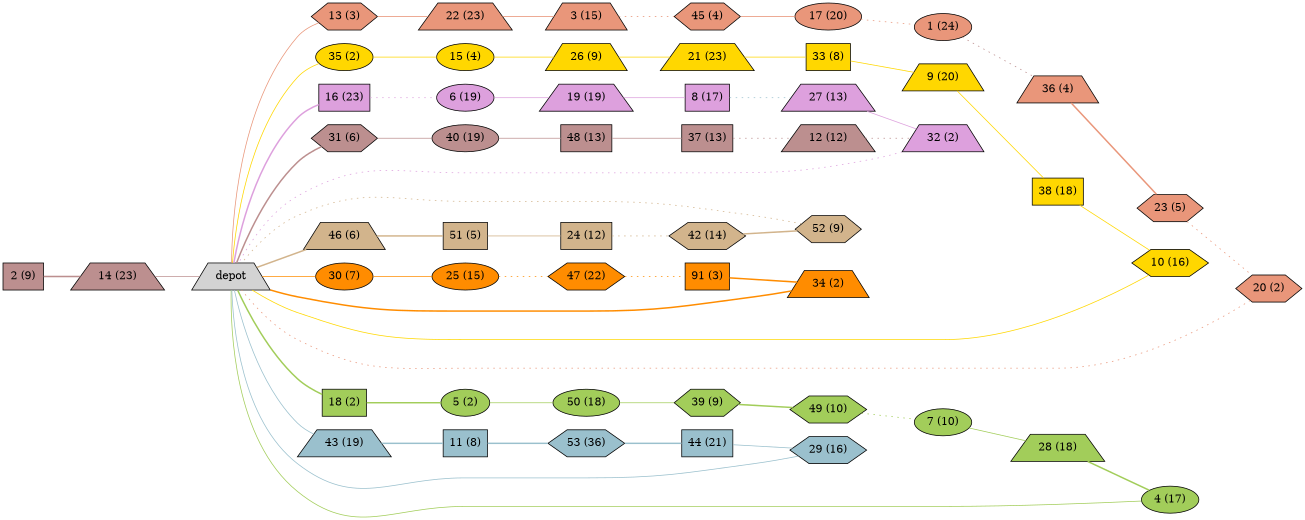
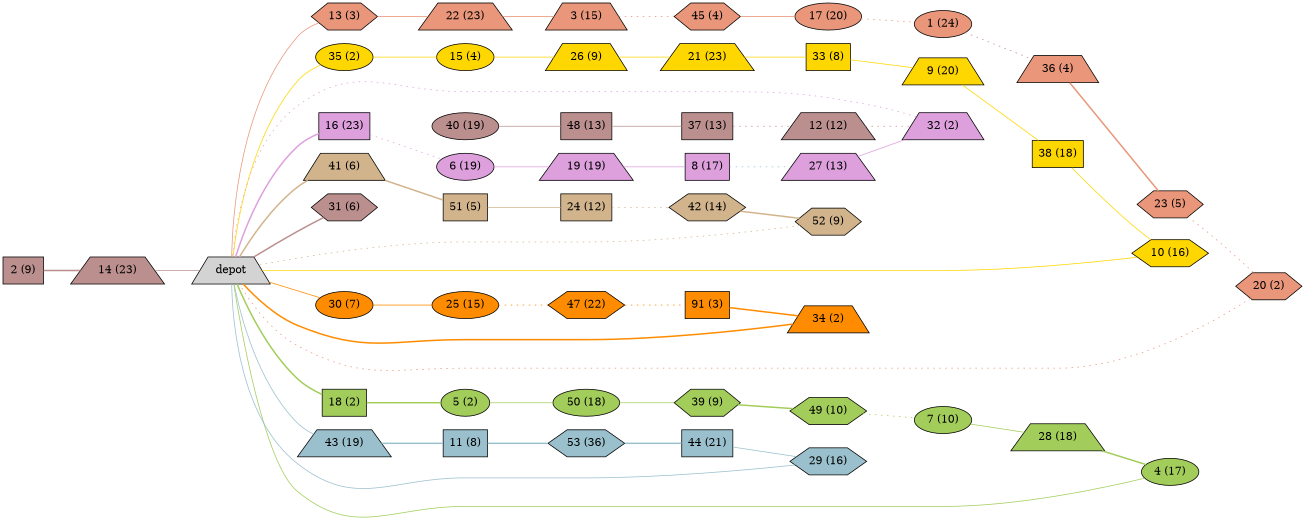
  graph {
    rankdir=LR
    node [shape=trapezium style=filled fillcolor=darksalmon]
    edge [color=darksalmon style=solid]
    n1 [label=depot fillcolor=""]
    n2 [label="13 (3)" shape=hexagon]
    n3 [fillcolor=gold label="35 (2)" shape=ellipse]
    n4 [fillcolor=plum label="16 (23)" shape=box]
-   n5 [fillcolor=tan label="46 (6)"]
+   n5 [fillcolor=tan label="41 (6)"]
    n6 [fillcolor=darkorange label="30 (7)" shape=ellipse]
    n7 [fillcolor=rosybrown label="31 (6)" shape=hexagon]
    n8 [fillcolor=darkolivegreen3 label="18 (2)" shape=box]
    n9 [fillcolor=lightblue3 label="43 (19)"]
    n10 [label="22 (23)"]
    n11 [fillcolor=gold label="15 (4)" shape=ellipse]
    n12 [fillcolor=plum label="6 (19)" shape=ellipse]
    n13 [fillcolor=tan label="51 (5)" shape=box]
    n14 [fillcolor=darkorange label="25 (15)" shape=ellipse]
    n15 [fillcolor=rosybrown label="40 (19)" shape=ellipse]
    n16 [fillcolor=darkolivegreen3 label="5 (2)" shape=ellipse]
    n17 [fillcolor=lightblue3 label="11 (8)" shape=box]
    n18 [label="3 (15)"]
    n19 [label="45 (4)" shape=hexagon]
    n20 [label="17 (20)" shape=ellipse]
    n21 [label="1 (24)" shape=ellipse]
    n22 [label="36 (4)"]
    n23 [label="23 (5)" shape=hexagon]
    n24 [label="20 (2)" shape=hexagon]
    n25 [fillcolor=gold label="26 (9)"]
    n26 [fillcolor=gold label="21 (23)"]
    n27 [fillcolor=gold label="33 (8)" shape=box]
    n28 [fillcolor=gold label="9 (20)"]
    n29 [fillcolor=gold label="38 (18)" shape=box]
    n30 [fillcolor=gold label="10 (16)" shape=hexagon]
    n31 [fillcolor=plum label="19 (19)"]
    n32 [fillcolor=plum label="8 (17)" shape=box]
    n33 [fillcolor=plum label="27 (13)"]
    n34 [fillcolor=plum label="32 (2)"]
    n35 [fillcolor=tan label="24 (12)" shape=box]
    n36 [fillcolor=tan label="42 (14)" shape=hexagon]
    n37 [fillcolor=tan label="52 (9)" shape=hexagon]
    n38 [fillcolor=darkorange label="47 (22)" shape=hexagon]
    n39 [fillcolor=darkorange label="91 (3)" shape=box]
    n40 [fillcolor=darkorange label="34 (2)"]
    n41 [fillcolor=rosybrown label="48 (13)" shape=box]
    n42 [fillcolor=rosybrown label="37 (13)" shape=box]
    n43 [fillcolor=rosybrown label="12 (12)"]
    n44 [fillcolor=rosybrown label="2 (9)" shape=box]
    n45 [fillcolor=rosybrown label="14 (23)"]
    n46 [fillcolor=darkolivegreen3 label="50 (18)" shape=ellipse]
    n47 [fillcolor=darkolivegreen3 label="39 (9)" shape=hexagon]
    n48 [fillcolor=darkolivegreen3 label="49 (10)" shape=hexagon]
    n49 [fillcolor=darkolivegreen3 label="7 (10)" shape=ellipse]
    n50 [fillcolor=darkolivegreen3 label="28 (18)"]
    n51 [fillcolor=darkolivegreen3 label="4 (17)" shape=ellipse]
    n52 [fillcolor=lightblue3 label="53 (36)" shape=hexagon]
    n53 [fillcolor=lightblue3 label="44 (21)" shape=box]
    n54 [fillcolor=lightblue3 label="29 (16)" shape=hexagon]
    n1 -- n2
    n1 -- n3 [color=gold style=""]
    n1 -- n4 [color=plum style=bold]
    n1 -- n5 [color=tan style=bold]
    n1 -- n6 [color=darkorange]
    n1 -- n7 [color=rosybrown style=bold]
    n1 -- n8 [color=darkolivegreen3 style=bold]
    n1 -- n9 [color=lightblue3]
    n2 -- n10
    n3 -- n11 [color=gold style=""]
    n4 -- n12 [color=plum style=dotted]
    n5 -- n13 [color=tan style=bold]
    n6 -- n14 [color=darkorange]
-   n7 -- n15 [color=rosybrown]
    n8 -- n16 [color=darkolivegreen3 style=bold]
    n9 -- n17 [color=lightblue3 style=bold]
    n10 -- n18
    n11 -- n25 [color=gold style=""]
    n12 -- n31 [color=plum]
    n13 -- n35 [color=tan]
    n14 -- n38 [color=darkorange style=dotted]
    n15 -- n41 [color=rosybrown]
    n16 -- n46 [color=darkolivegreen3]
    n17 -- n52 [color=lightblue3 style=bold]
    n18 -- n19 [style=dotted]
    n19 -- n20
    n20 -- n21 [style=dotted]
    n21 -- n22 [color=rosybrown style=dotted]
    n22 -- n23 [style=bold]
    n23 -- n24 [style=dotted]
    n24 -- n1 [style=dotted]
    n25 -- n26 [color=gold style=""]
    n26 -- n27 [color=gold style=""]
    n27 -- n28 [color=gold style=""]
    n28 -- n29 [color=gold style=""]
    n29 -- n30 [color=gold style=""]
    n30 -- n1 [color=gold style=""]
    n31 -- n32 [color=plum]
    n32 -- n33 [color=lightblue3 style=dotted]
    n33 -- n34 [color=plum]
    n34 -- n1 [color=plum style=dotted]
    n35 -- n36 [color=tan style=dotted]
    n36 -- n37 [color=tan style=bold]
    n37 -- n1 [color=tan style=dotted]
    n38 -- n39 [color=darkorange style=dotted]
    n39 -- n40 [color=darkorange style=bold]
    n40 -- n1 [color=darkorange style=bold]
    n41 -- n42 [color=rosybrown]
    n42 -- n43 [color=rosybrown style=dotted]
    n43 -- n34 [color=rosybrown style=dotted]
    n44 -- n45 [color=rosybrown style=bold]
    n45 -- n1 [color=rosybrown]
    n46 -- n47 [color=darkolivegreen3]
    n47 -- n48 [color=darkolivegreen3 style=bold]
    n48 -- n49 [color=darkolivegreen3 style=dotted]
    n49 -- n50 [color=darkolivegreen3]
    n50 -- n51 [color=darkolivegreen3 style=bold]
    n51 -- n1 [color=darkolivegreen3]
    n52 -- n53 [color=lightblue3 style=bold]
    n53 -- n54 [color=lightblue3]
    n54 -- n1 [color=lightblue3]
  }
